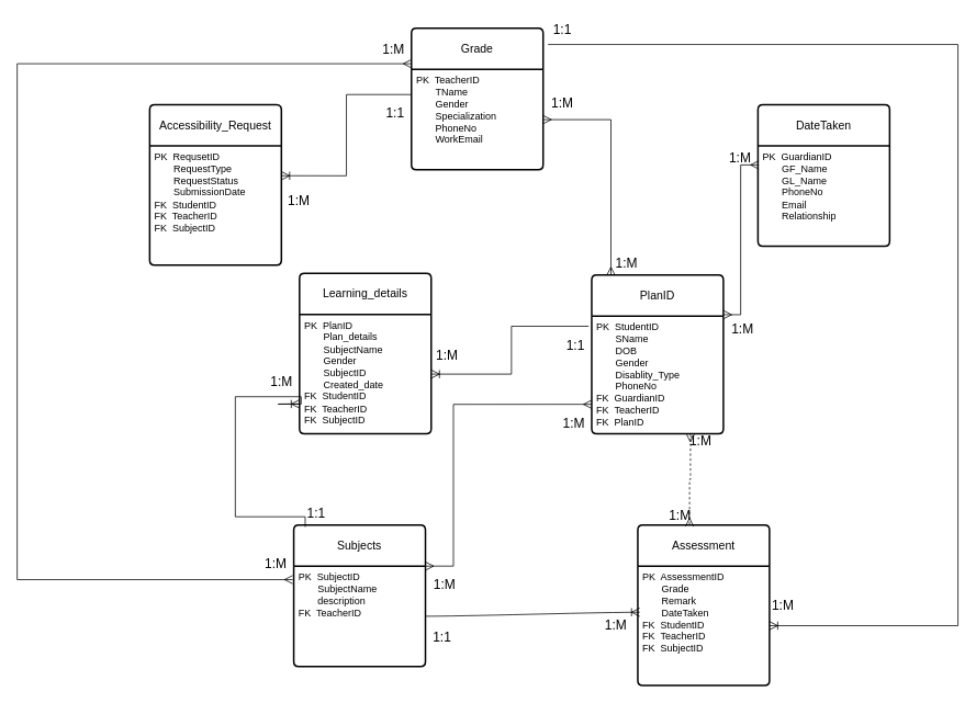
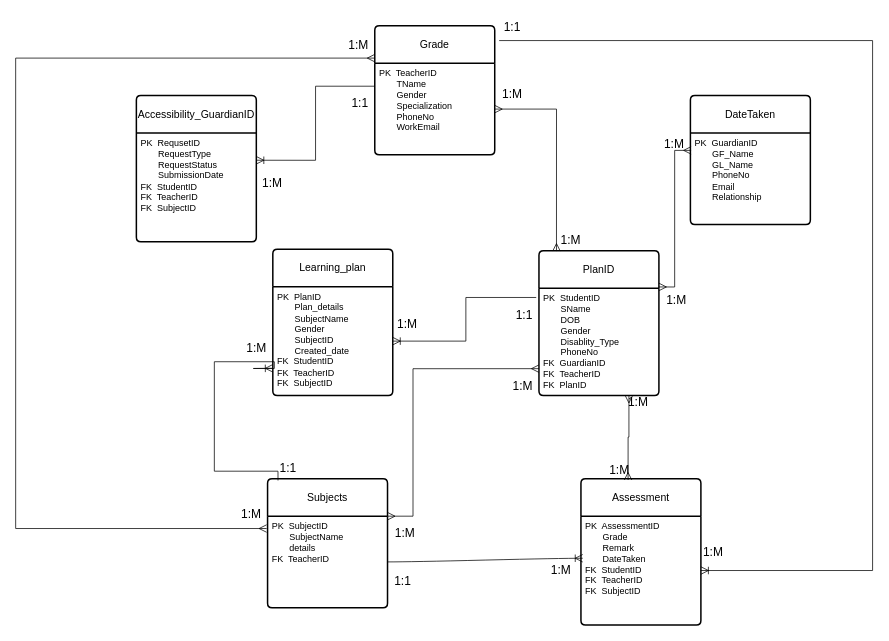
  <mxCell id="0" />
  <mxCell id="1" parent="0" />
  <mxCell id="2" value="PlanID" style="swimlane;childLayout=stackLayout;horizontal=1;startSize=50;horizontalStack=0;rounded=1;fontSize=14;fontStyle=0;strokeWidth=2;resizeParent=0;resizeLast=1;shadow=0;dashed=0;align=center;arcSize=4;whiteSpace=wrap;html=1;" vertex="1" parent="1"><mxGeometry x="718" y="334" width="160" height="193" as="geometry" /></mxCell>
  <mxCell id="3" value="PK&amp;nbsp; StudentID&lt;br&gt;&amp;nbsp; &amp;nbsp; &amp;nbsp; &amp;nbsp;SName&lt;br&gt;&lt;div&gt;&amp;nbsp; &amp;nbsp; &amp;nbsp; &amp;nbsp;DOB&lt;/div&gt;&lt;div&gt;&amp;nbsp; &amp;nbsp; &amp;nbsp; &amp;nbsp;Gender&lt;/div&gt;&lt;div&gt;&amp;nbsp; &amp;nbsp; &amp;nbsp; &amp;nbsp;Disablity_Type&lt;/div&gt;&lt;div&gt;&amp;nbsp; &amp;nbsp; &amp;nbsp; &amp;nbsp;PhoneNo&lt;/div&gt;&lt;div&gt;FK&amp;nbsp; GuardianID&lt;/div&gt;&lt;div&gt;FK&amp;nbsp; TeacherID&lt;/div&gt;&lt;div&gt;FK&amp;nbsp; PlanID&lt;/div&gt;&lt;div&gt;&lt;div&gt;&lt;br&gt;&lt;/div&gt;&lt;div&gt;&lt;br&gt;&lt;/div&gt;&lt;div&gt;&lt;br&gt;&lt;/div&gt;&lt;/div&gt;" style="align=left;strokeColor=none;fillColor=none;spacingLeft=4;spacingRight=4;fontSize=12;verticalAlign=top;resizable=0;rotatable=0;part=1;html=1;whiteSpace=wrap;" vertex="1" parent="2"><mxGeometry y="50" width="160" height="143" as="geometry" /></mxCell>
  <mxCell id="4" value="DateTaken" style="swimlane;childLayout=stackLayout;horizontal=1;startSize=50;horizontalStack=0;rounded=1;fontSize=14;fontStyle=0;strokeWidth=2;resizeParent=0;resizeLast=1;shadow=0;dashed=0;align=center;arcSize=4;whiteSpace=wrap;html=1;" vertex="1" parent="1"><mxGeometry x="920" y="127" width="160" height="172" as="geometry" /></mxCell>
  <mxCell id="5" value="PK&amp;nbsp; GuardianID&lt;br&gt;&amp;nbsp; &amp;nbsp; &amp;nbsp; &amp;nbsp;GF_Name&lt;br&gt;&amp;nbsp; &amp;nbsp; &amp;nbsp; &amp;nbsp;GL_Name&lt;div&gt;&amp;nbsp; &amp;nbsp; &amp;nbsp; &amp;nbsp;PhoneNo&lt;/div&gt;&lt;div&gt;&amp;nbsp; &amp;nbsp; &amp;nbsp; &amp;nbsp;Email&lt;/div&gt;&lt;div&gt;&amp;nbsp; &amp;nbsp; &amp;nbsp; &amp;nbsp;Relationship&lt;/div&gt;&lt;div&gt;&lt;div&gt;&lt;br&gt;&lt;/div&gt;&lt;div&gt;&lt;br&gt;&lt;/div&gt;&lt;/div&gt;" style="align=left;strokeColor=none;fillColor=none;spacingLeft=4;spacingRight=4;fontSize=12;verticalAlign=top;resizable=0;rotatable=0;part=1;html=1;whiteSpace=wrap;" vertex="1" parent="4"><mxGeometry y="50" width="160" height="122" as="geometry" /></mxCell>
  <mxCell id="6" value="Grade" style="swimlane;childLayout=stackLayout;horizontal=1;startSize=50;horizontalStack=0;rounded=1;fontSize=14;fontStyle=0;strokeWidth=2;resizeParent=0;resizeLast=1;shadow=0;dashed=0;align=center;arcSize=4;whiteSpace=wrap;html=1;" vertex="1" parent="1"><mxGeometry x="499" y="34" width="160" height="172" as="geometry" /></mxCell>
  <mxCell id="7" value="PK&amp;nbsp; TeacherID&lt;br&gt;&amp;nbsp; &amp;nbsp; &amp;nbsp; &amp;nbsp;TName&lt;div&gt;&amp;nbsp; &amp;nbsp; &amp;nbsp; &amp;nbsp;Gender&lt;div&gt;&amp;nbsp; &amp;nbsp; &amp;nbsp; &amp;nbsp;Specialization&lt;/div&gt;&lt;div&gt;&amp;nbsp; &amp;nbsp; &amp;nbsp; &amp;nbsp;PhoneNo&lt;/div&gt;&lt;div&gt;&amp;nbsp; &amp;nbsp; &amp;nbsp; &amp;nbsp;WorkEmail&lt;/div&gt;&lt;div&gt;&lt;div&gt;&lt;br&gt;&lt;/div&gt;&lt;div&gt;&lt;br&gt;&lt;/div&gt;&lt;div&gt;&lt;br&gt;&lt;/div&gt;&lt;/div&gt;&lt;/div&gt;" style="align=left;strokeColor=none;fillColor=none;spacingLeft=4;spacingRight=4;fontSize=12;verticalAlign=top;resizable=0;rotatable=0;part=1;html=1;whiteSpace=wrap;" vertex="1" parent="6"><mxGeometry y="50" width="160" height="122" as="geometry" /></mxCell>
- <mxCell id="8" value="Learning_details" style="swimlane;childLayout=stackLayout;horizontal=1;startSize=50;horizontalStack=0;rounded=1;fontSize=14;fontStyle=0;strokeWidth=2;resizeParent=0;resizeLast=1;shadow=0;dashed=0;align=center;arcSize=4;whiteSpace=wrap;html=1;" vertex="1" parent="1"><mxGeometry x="363" y="332" width="160" height="195" as="geometry" /></mxCell>
+ <mxCell id="8" value="Learning_plan" style="swimlane;childLayout=stackLayout;horizontal=1;startSize=50;horizontalStack=0;rounded=1;fontSize=14;fontStyle=0;strokeWidth=2;resizeParent=0;resizeLast=1;shadow=0;dashed=0;align=center;arcSize=4;whiteSpace=wrap;html=1;" vertex="1" parent="1"><mxGeometry x="363" y="332" width="160" height="195" as="geometry" /></mxCell>
  <mxCell id="9" value="PK&amp;nbsp; PlanID&lt;br&gt;&amp;nbsp; &amp;nbsp; &amp;nbsp; &amp;nbsp;Plan_details&lt;br&gt;&amp;nbsp; &amp;nbsp; &amp;nbsp; &amp;nbsp;SubjectName&lt;div&gt;&amp;nbsp; &amp;nbsp; &amp;nbsp; &amp;nbsp;Gender&lt;br&gt;&lt;div&gt;&amp;nbsp; &amp;nbsp; &amp;nbsp; &amp;nbsp;SubjectID&lt;/div&gt;&lt;div&gt;&amp;nbsp; &amp;nbsp; &amp;nbsp; &amp;nbsp;Created_date&lt;/div&gt;&lt;div&gt;FK&amp;nbsp; StudentID&lt;/div&gt;&lt;div&gt;&lt;div&gt;FK&amp;nbsp; TeacherID&lt;/div&gt;&lt;div&gt;FK&amp;nbsp; SubjectID&lt;/div&gt;&lt;div&gt;&lt;br&gt;&lt;/div&gt;&lt;/div&gt;&lt;/div&gt;" style="align=left;strokeColor=none;fillColor=none;spacingLeft=4;spacingRight=4;fontSize=12;verticalAlign=top;resizable=0;rotatable=0;part=1;html=1;whiteSpace=wrap;" vertex="1" parent="8"><mxGeometry y="50" width="160" height="145" as="geometry" /></mxCell>
  <mxCell id="10" value="Subjects" style="swimlane;childLayout=stackLayout;horizontal=1;startSize=50;horizontalStack=0;rounded=1;fontSize=14;fontStyle=0;strokeWidth=2;resizeParent=0;resizeLast=1;shadow=0;dashed=0;align=center;arcSize=4;whiteSpace=wrap;html=1;" vertex="1" parent="1"><mxGeometry x="356" y="638" width="160" height="172" as="geometry" /></mxCell>
- <mxCell id="11" value="PK&amp;nbsp; SubjectID&lt;br&gt;&amp;nbsp; &amp;nbsp; &amp;nbsp; &amp;nbsp;SubjectName&lt;div&gt;&amp;nbsp; &amp;nbsp; &amp;nbsp; &amp;nbsp;description&lt;/div&gt;&lt;div&gt;FK&amp;nbsp; TeacherID&lt;/div&gt;&lt;div&gt;&lt;div&gt;&lt;br&gt;&lt;/div&gt;&lt;div&gt;&lt;br&gt;&lt;/div&gt;&lt;div&gt;&lt;br&gt;&lt;/div&gt;&lt;/div&gt;" style="align=left;strokeColor=none;fillColor=none;spacingLeft=4;spacingRight=4;fontSize=12;verticalAlign=top;resizable=0;rotatable=0;part=1;html=1;whiteSpace=wrap;" vertex="1" parent="10"><mxGeometry y="50" width="160" height="122" as="geometry" /></mxCell>
+ <mxCell id="11" value="PK&amp;nbsp; SubjectID&lt;br&gt;&amp;nbsp; &amp;nbsp; &amp;nbsp; &amp;nbsp;SubjectName&lt;div&gt;&amp;nbsp; &amp;nbsp; &amp;nbsp; &amp;nbsp;details&lt;/div&gt;&lt;div&gt;FK&amp;nbsp; TeacherID&lt;/div&gt;&lt;div&gt;&lt;div&gt;&lt;br&gt;&lt;/div&gt;&lt;div&gt;&lt;br&gt;&lt;/div&gt;&lt;div&gt;&lt;br&gt;&lt;/div&gt;&lt;/div&gt;" style="align=left;strokeColor=none;fillColor=none;spacingLeft=4;spacingRight=4;fontSize=12;verticalAlign=top;resizable=0;rotatable=0;part=1;html=1;whiteSpace=wrap;" vertex="1" parent="10"><mxGeometry y="50" width="160" height="122" as="geometry" /></mxCell>
  <mxCell id="12" value="Assessment" style="swimlane;childLayout=stackLayout;horizontal=1;startSize=50;horizontalStack=0;rounded=1;fontSize=14;fontStyle=0;strokeWidth=2;resizeParent=0;resizeLast=1;shadow=0;dashed=0;align=center;arcSize=4;whiteSpace=wrap;html=1;" vertex="1" parent="1"><mxGeometry x="774" y="638" width="160" height="195" as="geometry" /></mxCell>
  <mxCell id="13" value="PK&amp;nbsp; AssessmentID&lt;br&gt;&amp;nbsp; &amp;nbsp; &amp;nbsp; &amp;nbsp;Grade&lt;br&gt;&lt;div&gt;&amp;nbsp; &amp;nbsp; &amp;nbsp; &amp;nbsp;Remark&lt;/div&gt;&lt;div&gt;&amp;nbsp; &amp;nbsp; &amp;nbsp; &amp;nbsp;DateTaken&lt;div&gt;FK&amp;nbsp; StudentID&lt;/div&gt;&lt;div&gt;&lt;div&gt;FK&amp;nbsp; TeacherID&lt;/div&gt;&lt;div&gt;FK&amp;nbsp; SubjectID&lt;/div&gt;&lt;div&gt;&lt;br&gt;&lt;/div&gt;&lt;/div&gt;&lt;/div&gt;" style="align=left;strokeColor=none;fillColor=none;spacingLeft=4;spacingRight=4;fontSize=12;verticalAlign=top;resizable=0;rotatable=0;part=1;html=1;whiteSpace=wrap;" vertex="1" parent="12"><mxGeometry y="50" width="160" height="145" as="geometry" /></mxCell>
- <mxCell id="14" value="Accessibility_Request" style="swimlane;childLayout=stackLayout;horizontal=1;startSize=50;horizontalStack=0;rounded=1;fontSize=14;fontStyle=0;strokeWidth=2;resizeParent=0;resizeLast=1;shadow=0;dashed=0;align=center;arcSize=4;whiteSpace=wrap;html=1;" vertex="1" parent="1"><mxGeometry x="181" y="127" width="160" height="195" as="geometry" /></mxCell>
+ <mxCell id="14" value="Accessibility_GuardianID" style="swimlane;childLayout=stackLayout;horizontal=1;startSize=50;horizontalStack=0;rounded=1;fontSize=14;fontStyle=0;strokeWidth=2;resizeParent=0;resizeLast=1;shadow=0;dashed=0;align=center;arcSize=4;whiteSpace=wrap;html=1;" vertex="1" parent="1"><mxGeometry x="181" y="127" width="160" height="195" as="geometry" /></mxCell>
  <mxCell id="15" value="PK&amp;nbsp; RequsetID&lt;br&gt;&amp;nbsp; &amp;nbsp; &amp;nbsp; &amp;nbsp;RequestType&lt;br&gt;&lt;div&gt;&amp;nbsp; &amp;nbsp; &amp;nbsp; &amp;nbsp;RequestStatus&lt;/div&gt;&lt;div&gt;&amp;nbsp; &amp;nbsp; &amp;nbsp; &amp;nbsp;SubmissionDate&lt;/div&gt;&lt;div&gt;&lt;div&gt;FK&amp;nbsp; StudentID&lt;/div&gt;&lt;div&gt;&lt;div&gt;FK&amp;nbsp; TeacherID&lt;/div&gt;&lt;div&gt;FK&amp;nbsp; SubjectID&lt;/div&gt;&lt;div&gt;&lt;br&gt;&lt;/div&gt;&lt;/div&gt;&lt;/div&gt;" style="align=left;strokeColor=none;fillColor=none;spacingLeft=4;spacingRight=4;fontSize=12;verticalAlign=top;resizable=0;rotatable=0;part=1;html=1;whiteSpace=wrap;" vertex="1" parent="14"><mxGeometry y="50" width="160" height="145" as="geometry" /></mxCell>
  <mxCell id="16" value="" style="edgeStyle=orthogonalEdgeStyle;fontSize=12;html=1;endArrow=ERmany;startArrow=ERmany;rounded=0;startSize=8;endSize=8;entryX=0.006;entryY=0.189;entryDx=0;entryDy=0;exitX=1;exitY=0.25;exitDx=0;exitDy=0;entryPerimeter=0;" edge="1" parent="1" source="2" target="5"><mxGeometry width="100" height="100" relative="1" as="geometry"><mxPoint x="876" y="381.55" as="sourcePoint" /><mxPoint x="919.92" y="191.996" as="targetPoint" /></mxGeometry></mxCell>
  <mxCell id="17" value="" style="edgeStyle=orthogonalEdgeStyle;fontSize=12;html=1;endArrow=ERmany;startArrow=ERmany;rounded=0;startSize=8;endSize=8;entryX=0.146;entryY=0.002;entryDx=0;entryDy=0;exitX=1;exitY=0.5;exitDx=0;exitDy=0;entryPerimeter=0;" edge="1" parent="1" source="7" target="2"><mxGeometry width="100" height="100" relative="1" as="geometry"><mxPoint x="642" y="316" as="sourcePoint" /><mxPoint x="776" y="411" as="targetPoint" /></mxGeometry></mxCell>
  <mxCell id="18" value="" style="edgeStyle=orthogonalEdgeStyle;fontSize=12;html=1;endArrow=ERmany;startArrow=ERmany;rounded=0;startSize=8;endSize=8;exitX=1;exitY=0;exitDx=0;exitDy=0;entryX=0;entryY=0.75;entryDx=0;entryDy=0;" edge="1" parent="1" source="11" target="3"><mxGeometry width="100" height="100" relative="1" as="geometry"><mxPoint x="677" y="641" as="sourcePoint" /><mxPoint x="777" y="541" as="targetPoint" /><Array as="points"><mxPoint x="550" y="688" /><mxPoint x="550" y="491" /></Array></mxGeometry></mxCell>
  <mxCell id="19" value="" style="edgeStyle=orthogonalEdgeStyle;fontSize=12;html=1;endArrow=ERoneToMany;rounded=0;startSize=8;endSize=8;exitX=0;exitY=0.25;exitDx=0;exitDy=0;entryX=1;entryY=0.25;entryDx=0;entryDy=0;" edge="1" parent="1" source="7" target="15"><mxGeometry width="100" height="100" relative="1" as="geometry"><mxPoint x="288" y="459" as="sourcePoint" /><mxPoint x="318" y="244" as="targetPoint" /></mxGeometry></mxCell>
- <mxCell id="20" value="" style="edgeStyle=orthogonalEdgeStyle;fontSize=12;html=1;endArrow=ERmany;startArrow=ERmany;rounded=0;startSize=8;endSize=8;entryX=0.393;entryY=0.009;entryDx=0;entryDy=0;entryPerimeter=0;exitX=0.75;exitY=1;exitDx=0;exitDy=0;dashed=1;" edge="1" parent="1" source="2" target="12"><mxGeometry width="100" height="100" relative="1" as="geometry"><mxPoint x="372" y="613" as="sourcePoint" /><mxPoint x="472" y="513" as="targetPoint" /></mxGeometry></mxCell>
+ <mxCell id="20" value="" style="edgeStyle=orthogonalEdgeStyle;fontSize=12;html=1;endArrow=ERmany;startArrow=ERmany;rounded=0;startSize=8;endSize=8;entryX=0.393;entryY=0.009;entryDx=0;entryDy=0;entryPerimeter=0;exitX=0.75;exitY=1;exitDx=0;exitDy=0;" edge="1" parent="1" source="2" target="12"><mxGeometry width="100" height="100" relative="1" as="geometry"><mxPoint x="372" y="613" as="sourcePoint" /><mxPoint x="472" y="513" as="targetPoint" /></mxGeometry></mxCell>
  <mxCell id="21" value="" style="edgeStyle=entityRelationEdgeStyle;fontSize=12;html=1;endArrow=ERoneToMany;rounded=0;startSize=8;endSize=8;curved=1;exitX=1;exitY=0.5;exitDx=0;exitDy=0;entryX=0.015;entryY=0.387;entryDx=0;entryDy=0;entryPerimeter=0;" edge="1" parent="1" source="11" target="13"><mxGeometry width="100" height="100" relative="1" as="geometry"><mxPoint x="372" y="688" as="sourcePoint" /><mxPoint x="472" y="588" as="targetPoint" /></mxGeometry></mxCell>
  <mxCell id="22" value="" style="edgeStyle=elbowEdgeStyle;fontSize=12;html=1;endArrow=ERoneToMany;rounded=0;startSize=8;endSize=8;exitX=1.037;exitY=0.114;exitDx=0;exitDy=0;entryX=1;entryY=0.5;entryDx=0;entryDy=0;exitPerimeter=0;" edge="1" parent="1" source="6" target="13"><mxGeometry width="100" height="100" relative="1" as="geometry"><mxPoint x="372" y="688" as="sourcePoint" /><mxPoint x="472" y="588" as="targetPoint" /><Array as="points"><mxPoint x="1163" y="457" /><mxPoint x="1125" y="419" /><mxPoint x="1076" y="498" /></Array></mxGeometry></mxCell>
  <mxCell id="23" value="" style="edgeStyle=elbowEdgeStyle;fontSize=12;html=1;endArrow=ERmany;startArrow=ERmany;rounded=0;startSize=8;endSize=8;entryX=0;entryY=0.25;entryDx=0;entryDy=0;exitX=-0.008;exitY=0.135;exitDx=0;exitDy=0;exitPerimeter=0;" edge="1" parent="1" source="11" target="6"><mxGeometry width="100" height="100" relative="1" as="geometry"><mxPoint x="403" y="531" as="sourcePoint" /><mxPoint x="503" y="431" as="targetPoint" /><Array as="points"><mxPoint x="20" y="415" /></Array></mxGeometry></mxCell>
  <mxCell id="24" value="1:M" style="text;html=1;align=center;verticalAlign=middle;resizable=0;points=[];autosize=1;strokeColor=none;fillColor=none;fontSize=16;" vertex="1" parent="1"><mxGeometry x="878" y="383" width="45" height="31" as="geometry" /></mxCell>
  <mxCell id="25" value="1:M" style="text;html=1;align=center;verticalAlign=middle;resizable=0;points=[];autosize=1;strokeColor=none;fillColor=none;fontSize=16;" vertex="1" parent="1"><mxGeometry x="875" y="175" width="45" height="31" as="geometry" /></mxCell>
  <mxCell id="26" value="1:M" style="text;html=1;align=center;verticalAlign=middle;resizable=0;points=[];autosize=1;strokeColor=none;fillColor=none;fontSize=16;" vertex="1" parent="1"><mxGeometry x="659" y="109" width="45" height="31" as="geometry" /></mxCell>
  <mxCell id="27" value="1:M" style="text;html=1;align=center;verticalAlign=middle;resizable=0;points=[];autosize=1;strokeColor=none;fillColor=none;fontSize=16;" vertex="1" parent="1"><mxGeometry x="737" y="303" width="45" height="31" as="geometry" /></mxCell>
  <mxCell id="28" value="1:M" style="text;html=1;align=center;verticalAlign=middle;resizable=0;points=[];autosize=1;strokeColor=none;fillColor=none;fontSize=16;" vertex="1" parent="1"><mxGeometry x="516" y="694" width="45" height="31" as="geometry" /></mxCell>
  <mxCell id="29" value="1:M" style="text;html=1;align=center;verticalAlign=middle;resizable=0;points=[];autosize=1;strokeColor=none;fillColor=none;fontSize=16;" vertex="1" parent="1"><mxGeometry x="673" y="498" width="45" height="31" as="geometry" /></mxCell>
  <mxCell id="30" value="1:M" style="text;html=1;align=center;verticalAlign=middle;resizable=0;points=[];autosize=1;strokeColor=none;fillColor=none;fontSize=16;" vertex="1" parent="1"><mxGeometry x="454" y="43" width="45" height="31" as="geometry" /></mxCell>
  <mxCell id="31" value="1:M" style="text;html=1;align=center;verticalAlign=middle;resizable=0;points=[];autosize=1;strokeColor=none;fillColor=none;fontSize=16;" vertex="1" parent="1"><mxGeometry x="311" y="669" width="45" height="31" as="geometry" /></mxCell>
  <mxCell id="32" value="1:M" style="text;html=1;align=center;verticalAlign=middle;resizable=0;points=[];autosize=1;strokeColor=none;fillColor=none;fontSize=16;" vertex="1" parent="1"><mxGeometry x="519" y="415" width="45" height="31" as="geometry" /></mxCell>
  <mxCell id="33" value="1:1" style="text;html=1;align=center;verticalAlign=middle;resizable=0;points=[];autosize=1;strokeColor=none;fillColor=none;fontSize=16;" vertex="1" parent="1"><mxGeometry x="678" y="403" width="40" height="31" as="geometry" /></mxCell>
  <mxCell id="34" value="1:M" style="text;html=1;align=center;verticalAlign=middle;resizable=0;points=[];autosize=1;strokeColor=none;fillColor=none;fontSize=16;" vertex="1" parent="1"><mxGeometry x="318" y="447" width="45" height="31" as="geometry" /></mxCell>
  <mxCell id="35" value="1:1" style="text;html=1;align=center;verticalAlign=middle;resizable=0;points=[];autosize=1;strokeColor=none;fillColor=none;fontSize=16;" vertex="1" parent="1"><mxGeometry x="363" y="607" width="40" height="31" as="geometry" /></mxCell>
  <mxCell id="36" value="1:M" style="text;html=1;align=center;verticalAlign=middle;resizable=0;points=[];autosize=1;strokeColor=none;fillColor=none;fontSize=16;" vertex="1" parent="1"><mxGeometry x="770" y="534" width="160" as="geometry" /></mxCell>
  <mxCell id="37" value="1:M" style="text;html=1;align=center;verticalAlign=middle;resizable=0;points=[];autosize=1;strokeColor=none;fillColor=none;fontSize=16;" vertex="1" parent="1"><mxGeometry x="745" y="625" width="160" as="geometry" /></mxCell>
  <mxCell id="38" value="1:1" style="text;html=1;align=center;verticalAlign=middle;resizable=0;points=[];autosize=1;strokeColor=none;fillColor=none;fontSize=16;" vertex="1" parent="1"><mxGeometry x="661.5" y="20" width="40" height="31" as="geometry" /></mxCell>
  <mxCell id="39" value="1:M" style="text;html=1;align=center;verticalAlign=middle;resizable=0;points=[];autosize=1;strokeColor=none;fillColor=none;fontSize=16;" vertex="1" parent="1"><mxGeometry x="870" y="735.5" width="160" as="geometry" /></mxCell>
  <mxCell id="40" value="1:M" style="text;html=1;align=center;verticalAlign=middle;resizable=0;points=[];autosize=1;strokeColor=none;fillColor=none;fontSize=16;" vertex="1" parent="1"><mxGeometry x="667" y="758" width="160" as="geometry" /></mxCell>
  <mxCell id="41" value="1:1" style="text;html=1;align=center;verticalAlign=middle;resizable=0;points=[];autosize=1;strokeColor=none;fillColor=none;fontSize=16;" vertex="1" parent="1"><mxGeometry x="516" y="758" width="40" height="31" as="geometry" /></mxCell>
  <mxCell id="42" value="1:1" style="text;html=1;align=center;verticalAlign=middle;resizable=0;points=[];autosize=1;strokeColor=none;fillColor=none;fontSize=16;" vertex="1" parent="1"><mxGeometry x="459" y="121" width="40" height="31" as="geometry" /></mxCell>
  <mxCell id="43" value="1:M" style="text;html=1;align=center;verticalAlign=middle;resizable=0;points=[];autosize=1;strokeColor=none;fillColor=none;fontSize=16;" vertex="1" parent="1"><mxGeometry x="339" y="227" width="45" height="31" as="geometry" /></mxCell>
  <mxCell id="44" value="" style="edgeStyle=orthogonalEdgeStyle;fontSize=12;html=1;endArrow=ERoneToMany;rounded=0;startSize=8;endSize=8;exitX=0.087;exitY=0.014;exitDx=0;exitDy=0;exitPerimeter=0;entryX=0;entryY=0.75;entryDx=0;entryDy=0;" edge="1" parent="1" source="10" target="9"><mxGeometry width="100" height="100" relative="1" as="geometry"><mxPoint x="419.16" y="722.812" as="sourcePoint" /><mxPoint x="334" y="491" as="targetPoint" /><Array as="points"><mxPoint x="370" y="628" /><mxPoint x="285" y="628" /><mxPoint x="285" y="482" /><mxPoint x="365" y="482" /><mxPoint x="365" y="491" /><mxPoint x="337" y="491" /></Array></mxGeometry></mxCell>
  <mxCell id="45" value="" style="edgeStyle=orthogonalEdgeStyle;fontSize=12;html=1;endArrow=ERoneToMany;rounded=0;startSize=8;endSize=8;entryX=1;entryY=0.5;entryDx=0;entryDy=0;exitX=-0.023;exitY=0.086;exitDx=0;exitDy=0;exitPerimeter=0;" edge="1" parent="1" source="3" target="9"><mxGeometry width="100" height="100" relative="1" as="geometry"><mxPoint x="647" y="448" as="sourcePoint" /><mxPoint x="576" y="442" as="targetPoint" /></mxGeometry></mxCell>
